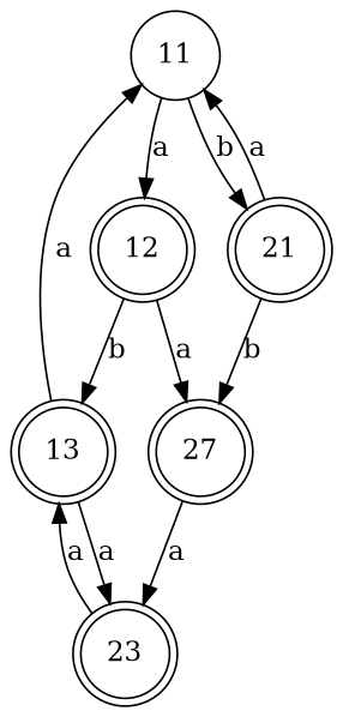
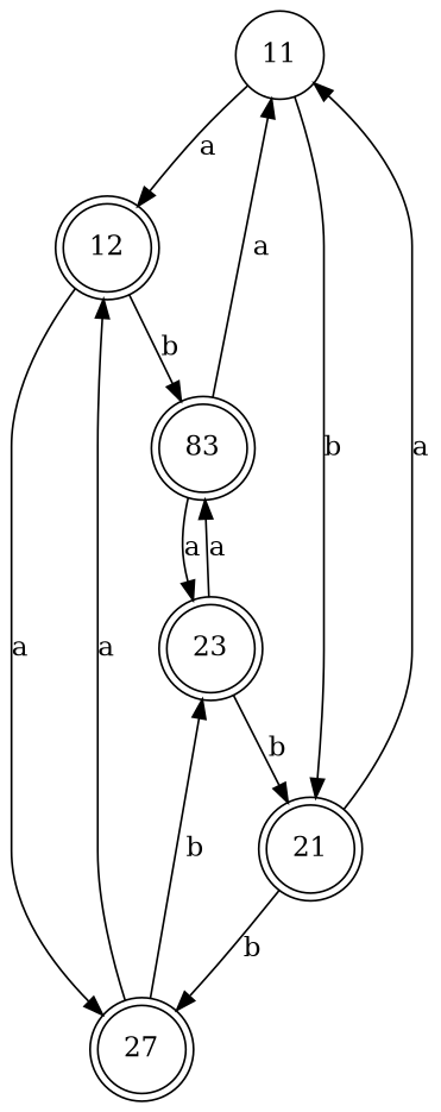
  digraph {
    rankdir=TB
    node [shape=doublecircle]
    n1 [label=11 shape=circle]
    n2 [label=12]
    n3 [label=21]
-   n4 [label=13]
+   n4 [label=83]
    n5 [label=27]
    n6 [label=23]
    n1 -> n2 [label=a]
    n1 -> n3 [label=b]
    n2 -> n4 [label=b]
    n2 -> n5 [label=a]
    n3 -> n1 [label=a]
    n3 -> n5 [label=b]
    n4 -> n1 [label=a]
    n4 -> n6 [label=a]
-   n5 -> n6 [label=a]
+   n5 -> n2 [label=a]
+   n5 -> n6 [label=b]
+   n6 -> n3 [label=b]
    n6 -> n4 [label=a]
  }
